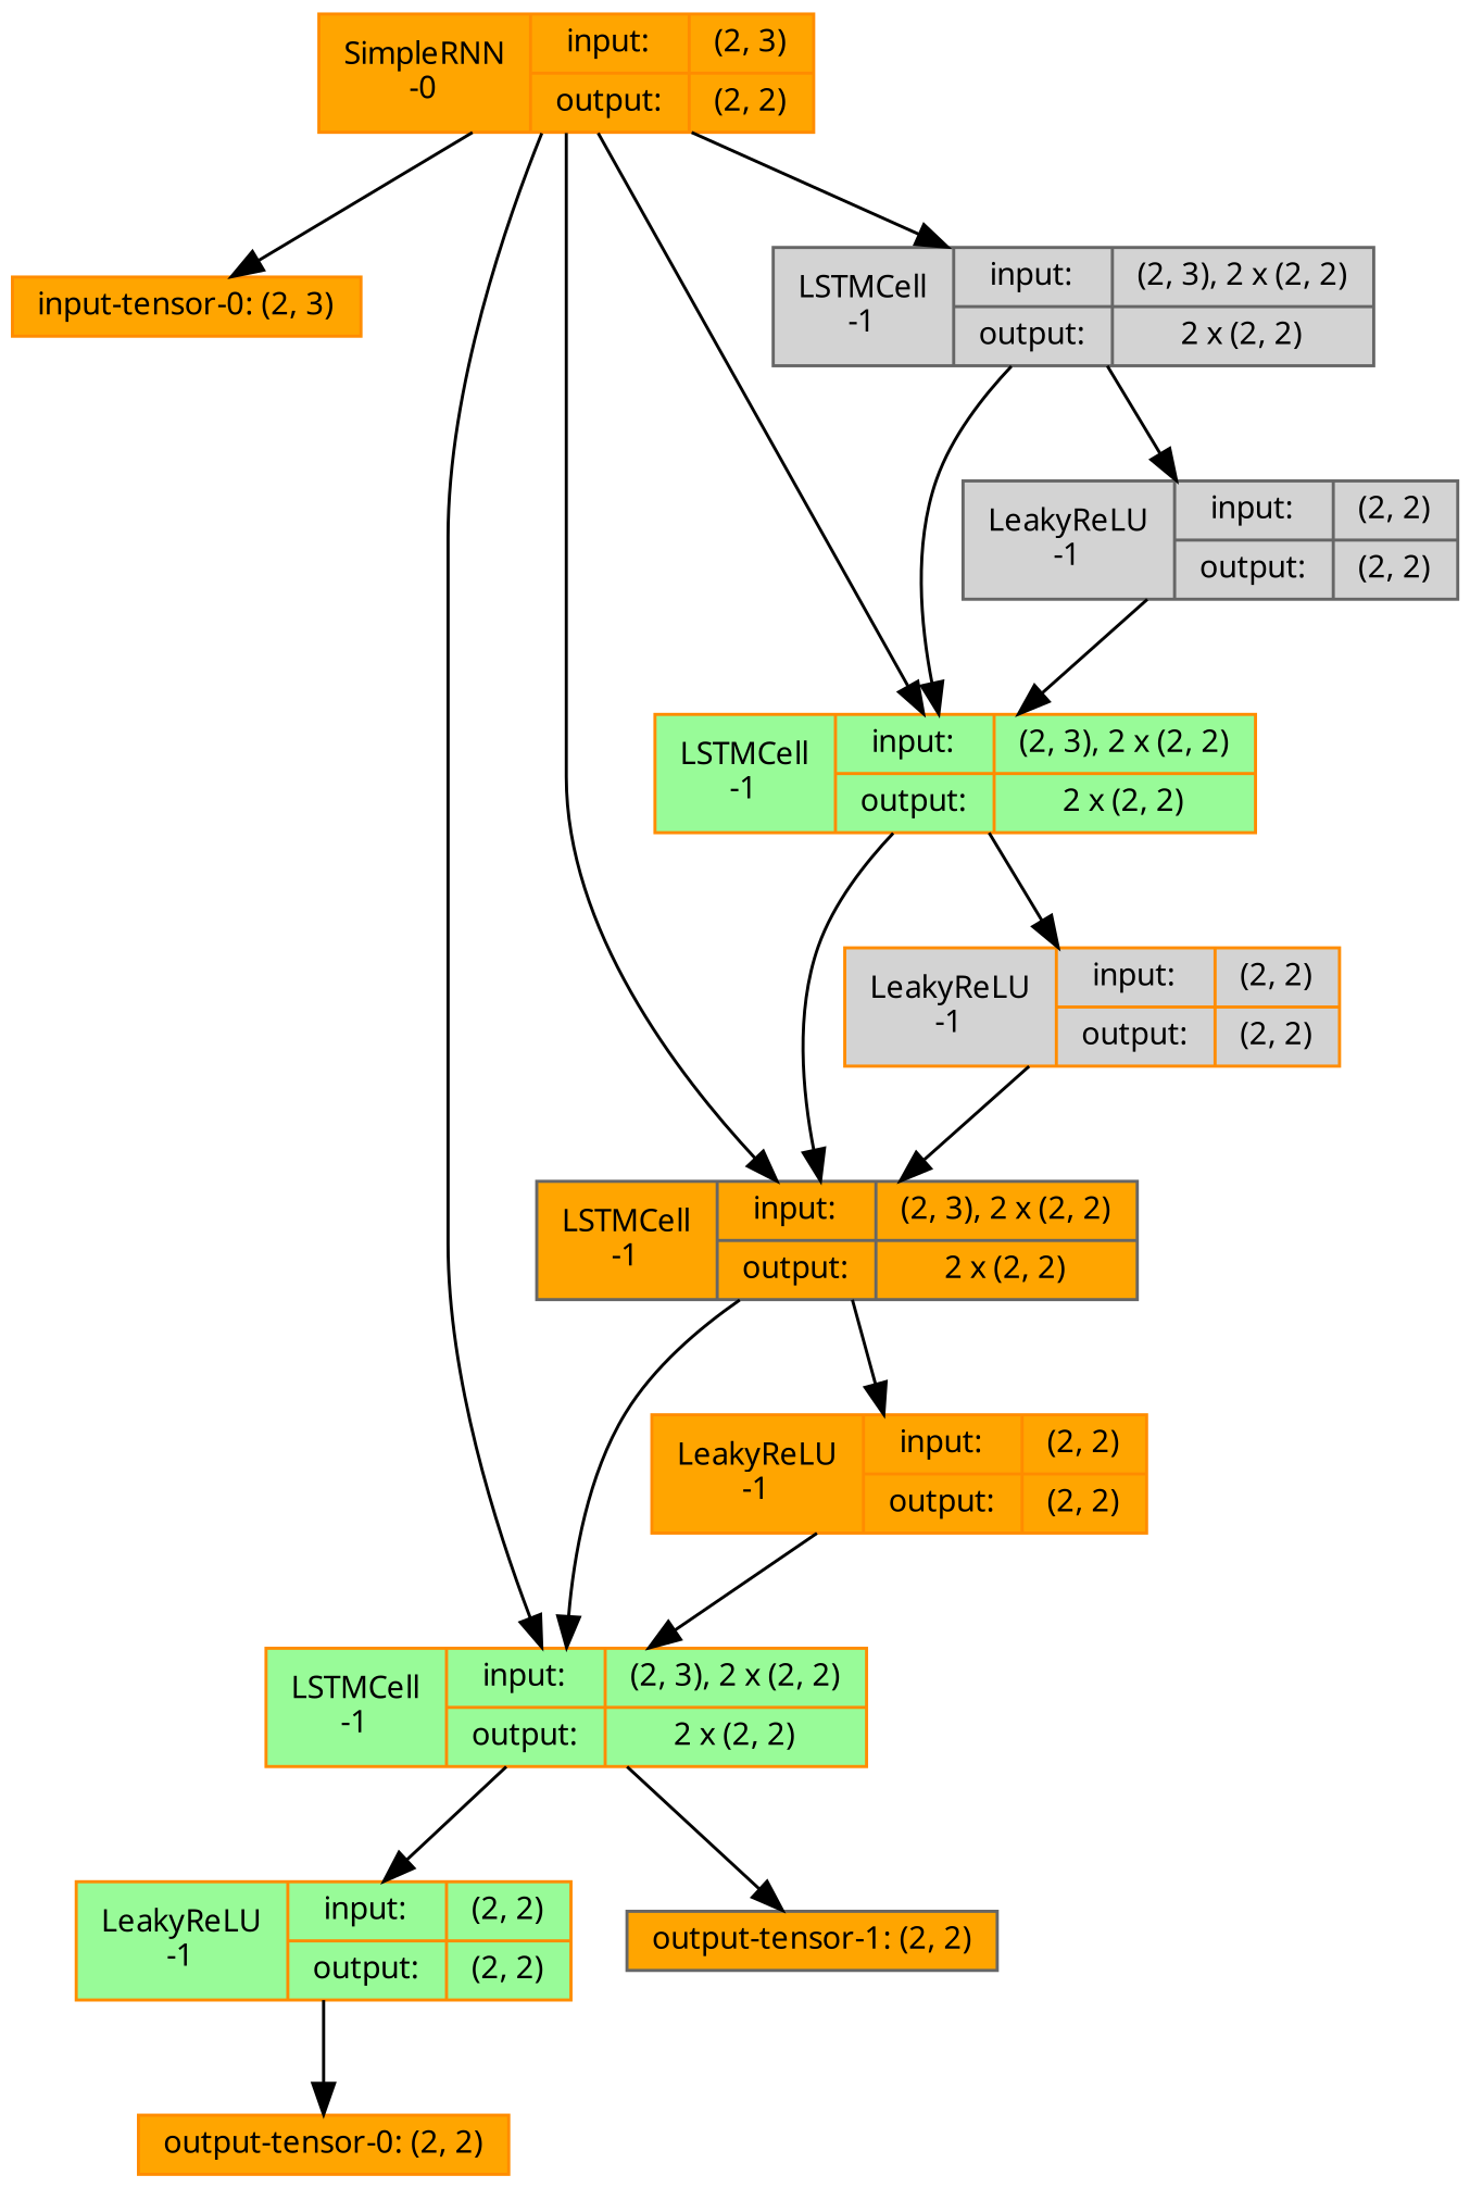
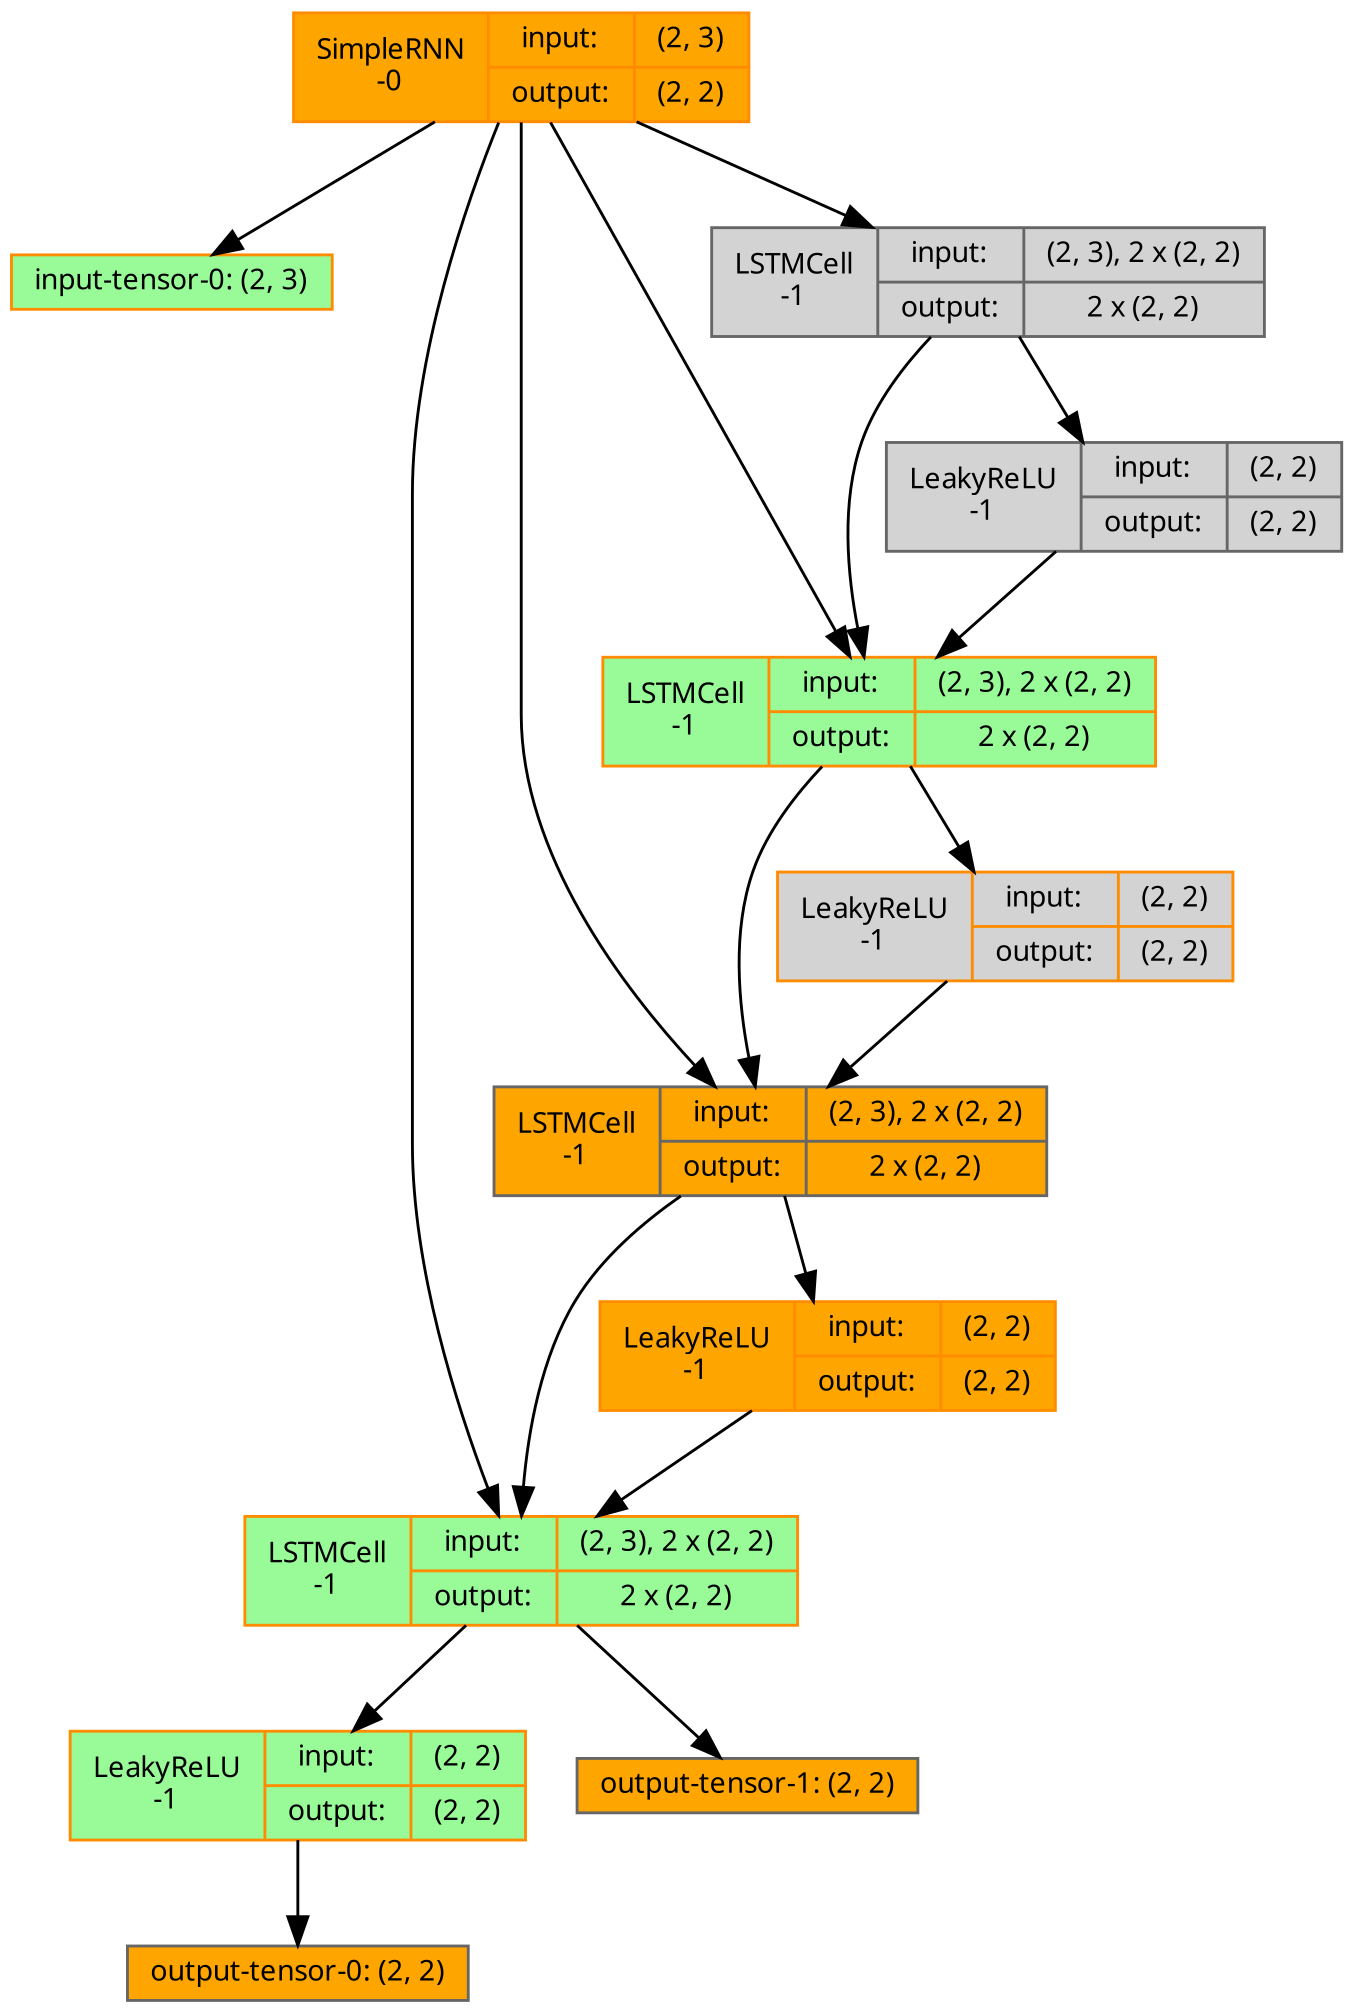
  strict digraph {
    ordering=in
    node [align=left color=darkorange fillcolor=orange fontname="Linux libertine" fontsize=10 ranksep=0.1 shape=record style=filled]
    edge [fontsize=10]
-   n1 [height=0.2 label="input-tensor-0: (2, 3)"]
+   n1 [fillcolor=palegreen height=0.2 label="input-tensor-0: (2, 3)"]
    n2 [height=0.2 label="SimpleRNN\n-0|{input:|output:}|{(2, 3)|(2, 2)}"]
    n3 [color=gray40 fillcolor=lightgrey height=0.2 label="LSTMCell\n-1|{input:|output:}|{(2, 3), 2 x (2, 2)|2 x (2, 2)}"]
    n4 [fillcolor=palegreen height=0.2 label="LSTMCell\n-1|{input:|output:}|{(2, 3), 2 x (2, 2)|2 x (2, 2)}"]
    n5 [color=gray40 height=0.2 label="LSTMCell\n-1|{input:|output:}|{(2, 3), 2 x (2, 2)|2 x (2, 2)}"]
    n6 [fillcolor=palegreen height=0.2 label="LSTMCell\n-1|{input:|output:}|{(2, 3), 2 x (2, 2)|2 x (2, 2)}"]
    n7 [color=gray40 fillcolor=lightgrey height=0.2 label="LeakyReLU\n-1|{input:|output:}|{(2, 2)|(2, 2)}"]
    n8 [fillcolor=lightgrey height=0.2 label="LeakyReLU\n-1|{input:|output:}|{(2, 2)|(2, 2)}"]
    n9 [height=0.2 label="LeakyReLU\n-1|{input:|output:}|{(2, 2)|(2, 2)}"]
    n10 [fillcolor=palegreen height=0.2 label="LeakyReLU\n-1|{input:|output:}|{(2, 2)|(2, 2)}"]
    n11 [color=gray40 height=0.2 label="output-tensor-1: (2, 2)"]
-   n12 [height=0.2 label="output-tensor-0: (2, 2)"]
+   n12 [color=gray40 height=0.2 label="output-tensor-0: (2, 2)"]
    n2 -> n1
    n2 -> n3
    n2 -> n4
    n2 -> n5
    n2 -> n6
    n3 -> n4
    n3 -> n7
    n4 -> n5
    n4 -> n8
    n5 -> n6
    n5 -> n9
    n6 -> n10
    n6 -> n11
    n7 -> n4
    n8 -> n5
    n9 -> n6
    n10 -> n12
  }
